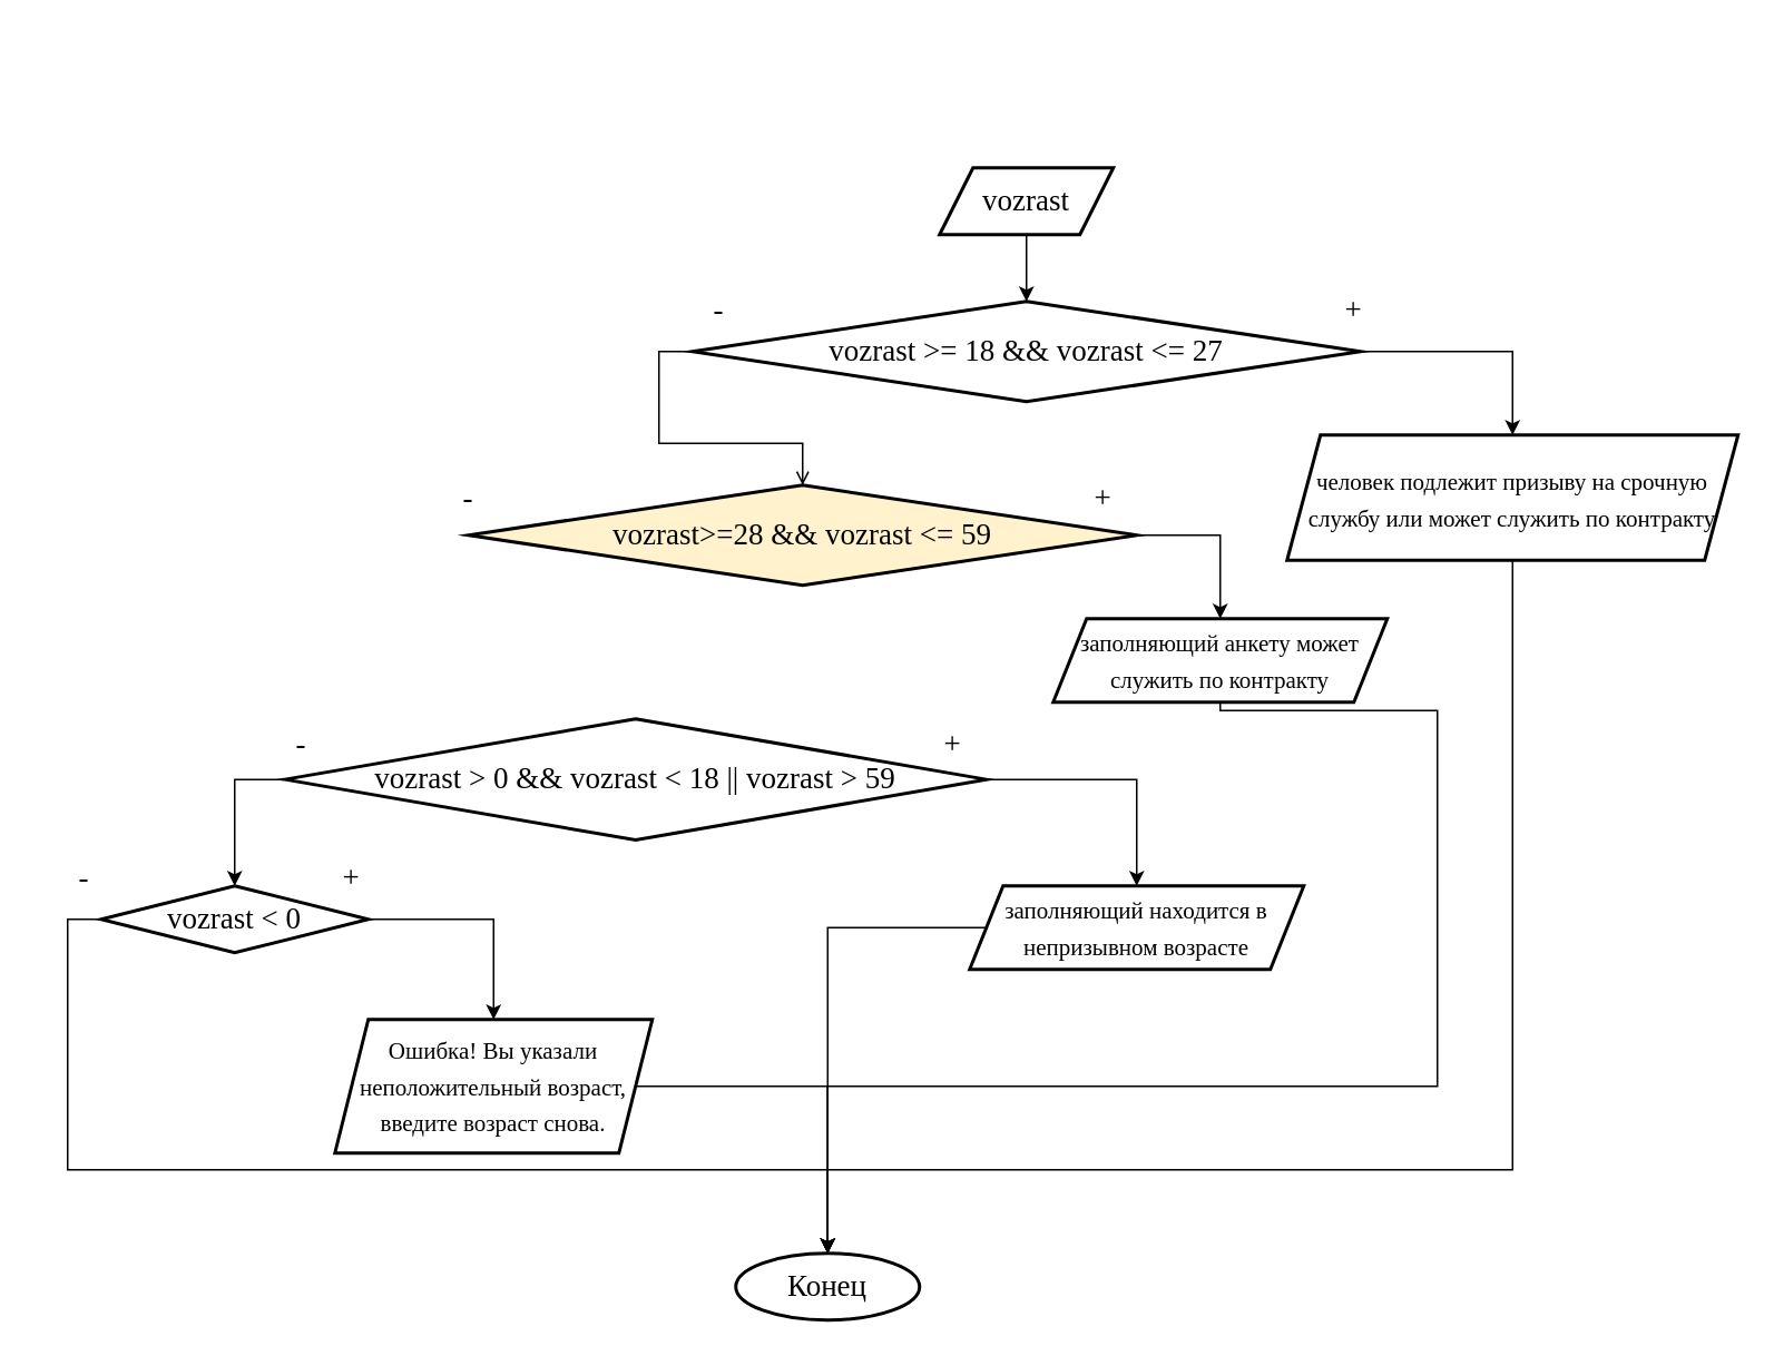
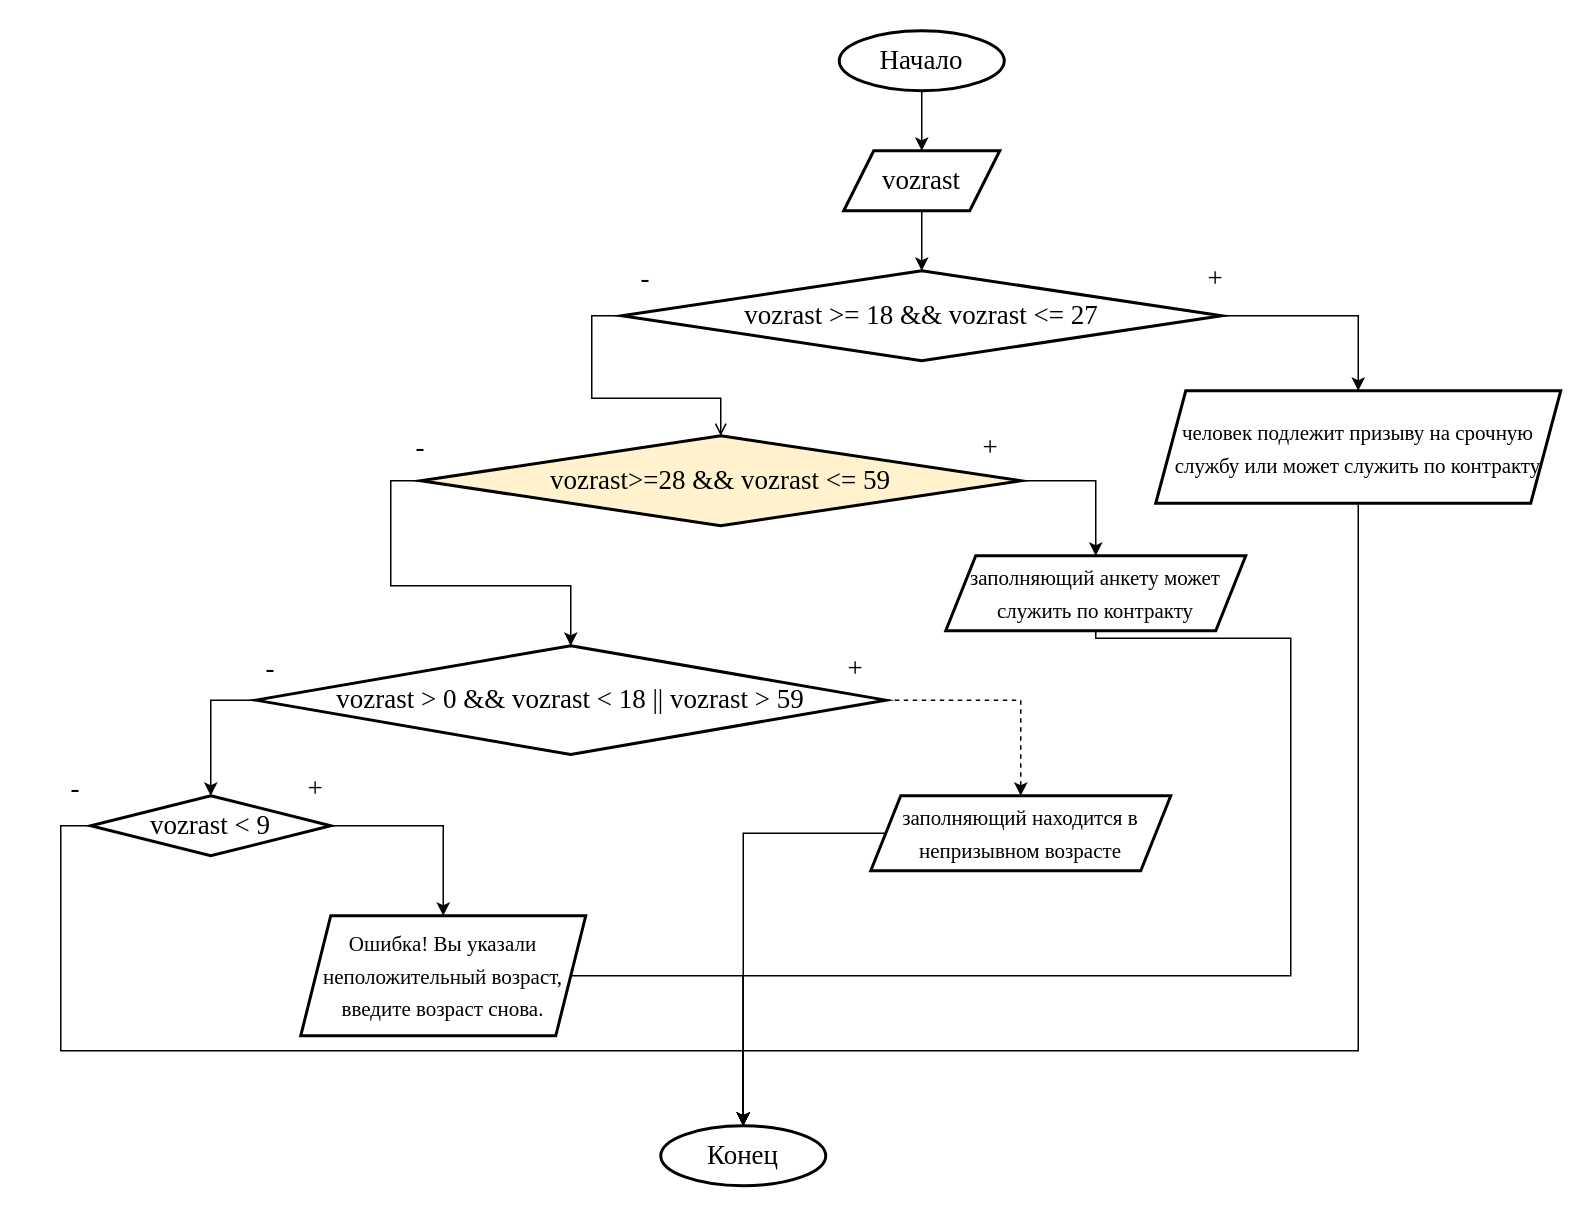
  <mxCell id="0" />
  <mxCell id="1" parent="0" />
+ <mxCell id="2" value="" style="edgeStyle=orthogonalEdgeStyle;rounded=0;orthogonalLoop=1;jettySize=auto;html=1;entryX=0.5;entryY=0;entryDx=0;entryDy=0;" edge="1" parent="1" source="3" target="6"><mxGeometry relative="1" as="geometry"><mxPoint x="614" y="90" as="targetPoint" /></mxGeometry></mxCell>
+ <mxCell id="3" value="&lt;font face=&quot;Times New Roman&quot; style=&quot;font-size: 18px;&quot;&gt;Начало&lt;/font&gt;" style="strokeWidth=2;html=1;shape=mxgraph.flowchart.start_1;whiteSpace=wrap;" vertex="1" parent="1"><mxGeometry x="559" y="20" width="110" height="40" as="geometry" /></mxCell>
  <mxCell id="4" value="&lt;font face=&quot;Times New Roman&quot; style=&quot;font-size: 18px;&quot;&gt;Конец&lt;/font&gt;" style="strokeWidth=2;html=1;shape=mxgraph.flowchart.start_1;whiteSpace=wrap;" vertex="1" parent="1"><mxGeometry x="440" y="750" width="110" height="40" as="geometry" /></mxCell>
  <mxCell id="5" value="" style="edgeStyle=orthogonalEdgeStyle;rounded=0;orthogonalLoop=1;jettySize=auto;html=1;" edge="1" parent="1" source="6" target="9"><mxGeometry relative="1" as="geometry" /></mxCell>
  <mxCell id="6" value="vozrast" style="shape=parallelogram;perimeter=parallelogramPerimeter;whiteSpace=wrap;html=1;fixedSize=1;fontSize=18;fontFamily=Times New Roman;strokeWidth=2;" vertex="1" parent="1"><mxGeometry x="562" y="100" width="104" height="40" as="geometry" /></mxCell>
  <mxCell id="7" value="" style="edgeStyle=orthogonalEdgeStyle;rounded=0;orthogonalLoop=1;jettySize=auto;html=1;exitX=1;exitY=0.5;exitDx=0;exitDy=0;" edge="1" parent="1" source="9" target="12"><mxGeometry relative="1" as="geometry" /></mxCell>
  <mxCell id="8" value="" style="edgeStyle=orthogonalEdgeStyle;rounded=0;orthogonalLoop=1;jettySize=auto;html=1;exitX=0;exitY=0.5;exitDx=0;exitDy=0;endArrow=open;" edge="1" parent="1" source="9" target="15"><mxGeometry relative="1" as="geometry" /></mxCell>
  <mxCell id="9" value="vozrast &amp;gt;= 18 &amp;amp;&amp;amp; vozrast &amp;lt;= 27" style="rhombus;whiteSpace=wrap;html=1;fontSize=18;fontFamily=Times New Roman;strokeWidth=2;" vertex="1" parent="1"><mxGeometry x="414" y="180" width="400" height="60" as="geometry" /></mxCell>
  <mxCell id="10" value="&lt;font style=&quot;font-size: 18px;&quot; face=&quot;Times New Roman&quot;&gt;+&lt;/font&gt;" style="text;html=1;strokeColor=none;fillColor=none;align=center;verticalAlign=middle;whiteSpace=wrap;rounded=0;" vertex="1" parent="1"><mxGeometry x="780" y="170" width="60" height="30" as="geometry" /></mxCell>
  <mxCell id="11" value="&lt;font style=&quot;font-size: 18px;&quot; face=&quot;Times New Roman&quot;&gt;-&lt;br&gt;&lt;/font&gt;" style="text;html=1;strokeColor=none;fillColor=none;align=center;verticalAlign=middle;whiteSpace=wrap;rounded=0;" vertex="1" parent="1"><mxGeometry x="400" y="170" width="60" height="30" as="geometry" /></mxCell>
  <mxCell id="12" value="&lt;font style=&quot;font-size: 14px;&quot;&gt;человек подлежит призыву на срочную службу или может служить по контракту&lt;/font&gt;" style="shape=parallelogram;perimeter=parallelogramPerimeter;whiteSpace=wrap;html=1;fixedSize=1;fontSize=18;fontFamily=Times New Roman;strokeWidth=2;" vertex="1" parent="1"><mxGeometry x="770" y="260" width="270" height="75" as="geometry" /></mxCell>
  <mxCell id="13" style="edgeStyle=orthogonalEdgeStyle;rounded=0;orthogonalLoop=1;jettySize=auto;html=1;entryX=0.5;entryY=0;entryDx=0;entryDy=0;exitX=1;exitY=0.5;exitDx=0;exitDy=0;" edge="1" parent="1" source="15" target="18"><mxGeometry relative="1" as="geometry" /></mxCell>
+ <mxCell id="14" value="" style="edgeStyle=orthogonalEdgeStyle;rounded=0;orthogonalLoop=1;jettySize=auto;html=1;exitX=0;exitY=0.5;exitDx=0;exitDy=0;" edge="1" parent="1" source="15" target="21"><mxGeometry relative="1" as="geometry" /></mxCell>
  <mxCell id="15" value="vozrast&amp;gt;=28 &amp;amp;&amp;amp; vozrast &amp;lt;= 59" style="rhombus;whiteSpace=wrap;html=1;fontSize=18;fontFamily=Times New Roman;strokeWidth=2;fillColor=#fff2cc;" vertex="1" parent="1"><mxGeometry x="280" y="290" width="400" height="60" as="geometry" /></mxCell>
  <mxCell id="16" value="&lt;font style=&quot;font-size: 18px;&quot; face=&quot;Times New Roman&quot;&gt;+&lt;/font&gt;" style="text;html=1;strokeColor=none;fillColor=none;align=center;verticalAlign=middle;whiteSpace=wrap;rounded=0;" vertex="1" parent="1"><mxGeometry x="630" y="282.5" width="60" height="30" as="geometry" /></mxCell>
  <mxCell id="17" value="&lt;font style=&quot;font-size: 18px;&quot; face=&quot;Times New Roman&quot;&gt;-&lt;br&gt;&lt;/font&gt;" style="text;html=1;strokeColor=none;fillColor=none;align=center;verticalAlign=middle;whiteSpace=wrap;rounded=0;" vertex="1" parent="1"><mxGeometry x="250" y="282.5" width="60" height="30" as="geometry" /></mxCell>
  <mxCell id="18" value="&lt;font style=&quot;font-size: 14px;&quot;&gt;заполняющий анкету может служить по контракту&lt;/font&gt;" style="shape=parallelogram;perimeter=parallelogramPerimeter;whiteSpace=wrap;html=1;fixedSize=1;fontSize=18;fontFamily=Times New Roman;strokeWidth=2;" vertex="1" parent="1"><mxGeometry x="630" y="370" width="200" height="50" as="geometry" /></mxCell>
- <mxCell id="19" style="edgeStyle=orthogonalEdgeStyle;rounded=0;orthogonalLoop=1;jettySize=auto;html=1;entryX=0.5;entryY=0;entryDx=0;entryDy=0;exitX=1;exitY=0.5;exitDx=0;exitDy=0;" edge="1" parent="1" source="21" target="24"><mxGeometry relative="1" as="geometry" /></mxCell>
+ <mxCell id="19" style="edgeStyle=orthogonalEdgeStyle;rounded=0;orthogonalLoop=1;jettySize=auto;html=1;entryX=0.5;entryY=0;entryDx=0;entryDy=0;exitX=1;exitY=0.5;exitDx=0;exitDy=0;dashed=1;" edge="1" parent="1" source="21" target="24"><mxGeometry relative="1" as="geometry" /></mxCell>
  <mxCell id="20" value="" style="edgeStyle=orthogonalEdgeStyle;rounded=0;orthogonalLoop=1;jettySize=auto;html=1;exitX=0;exitY=0.5;exitDx=0;exitDy=0;" edge="1" parent="1" source="21" target="26"><mxGeometry relative="1" as="geometry" /></mxCell>
  <mxCell id="21" value="vozrast &amp;gt; 0 &amp;amp;&amp;amp; vozrast &amp;lt; 18 || vozrast &amp;gt; 59" style="rhombus;whiteSpace=wrap;html=1;fontSize=18;fontFamily=Times New Roman;strokeWidth=2;" vertex="1" parent="1"><mxGeometry x="170" y="430" width="420" height="72.5" as="geometry" /></mxCell>
  <mxCell id="22" value="&lt;font style=&quot;font-size: 18px;&quot; face=&quot;Times New Roman&quot;&gt;+&lt;/font&gt;" style="text;html=1;strokeColor=none;fillColor=none;align=center;verticalAlign=middle;whiteSpace=wrap;rounded=0;" vertex="1" parent="1"><mxGeometry x="540" y="430" width="60" height="30" as="geometry" /></mxCell>
  <mxCell id="23" value="&lt;font style=&quot;font-size: 18px;&quot; face=&quot;Times New Roman&quot;&gt;-&lt;br&gt;&lt;/font&gt;" style="text;html=1;strokeColor=none;fillColor=none;align=center;verticalAlign=middle;whiteSpace=wrap;rounded=0;" vertex="1" parent="1"><mxGeometry x="150" y="430" width="60" height="30" as="geometry" /></mxCell>
  <mxCell id="24" value="&lt;font style=&quot;font-size: 14px;&quot;&gt;заполняющий находится в непризывном возрасте&lt;/font&gt;" style="shape=parallelogram;perimeter=parallelogramPerimeter;whiteSpace=wrap;html=1;fixedSize=1;fontSize=18;fontFamily=Times New Roman;strokeWidth=2;" vertex="1" parent="1"><mxGeometry x="580" y="530" width="200" height="50" as="geometry" /></mxCell>
  <mxCell id="25" style="edgeStyle=orthogonalEdgeStyle;rounded=0;orthogonalLoop=1;jettySize=auto;html=1;entryX=0.5;entryY=0;entryDx=0;entryDy=0;exitX=1;exitY=0.5;exitDx=0;exitDy=0;" edge="1" parent="1" source="26" target="27"><mxGeometry relative="1" as="geometry" /></mxCell>
- <mxCell id="26" value="vozrast &amp;lt; 0" style="rhombus;whiteSpace=wrap;html=1;fontSize=18;fontFamily=Times New Roman;strokeWidth=2;" vertex="1" parent="1"><mxGeometry x="60" y="530" width="160" height="40" as="geometry" /></mxCell>
+ <mxCell id="26" value="vozrast &amp;lt; 9" style="rhombus;whiteSpace=wrap;html=1;fontSize=18;fontFamily=Times New Roman;strokeWidth=2;" vertex="1" parent="1"><mxGeometry x="60" y="530" width="160" height="40" as="geometry" /></mxCell>
  <mxCell id="27" value="&lt;font style=&quot;font-size: 14px;&quot;&gt;Ошибка! Вы указали неположительный возраст, введите возраст снова.&lt;/font&gt;" style="shape=parallelogram;perimeter=parallelogramPerimeter;whiteSpace=wrap;html=1;fixedSize=1;fontSize=18;fontFamily=Times New Roman;strokeWidth=2;" vertex="1" parent="1"><mxGeometry y="610" width="190" height="80" as="geometry" x="200" /></mxCell>
  <mxCell id="28" value="&lt;font style=&quot;font-size: 18px;&quot; face=&quot;Times New Roman&quot;&gt;+&lt;/font&gt;" style="text;html=1;strokeColor=none;fillColor=none;align=center;verticalAlign=middle;whiteSpace=wrap;rounded=0;" vertex="1" parent="1"><mxGeometry x="180" y="510" width="60" height="30" as="geometry" /></mxCell>
  <mxCell id="29" value="&lt;font style=&quot;font-size: 18px;&quot; face=&quot;Times New Roman&quot;&gt;-&lt;br&gt;&lt;/font&gt;" style="text;html=1;strokeColor=none;fillColor=none;align=center;verticalAlign=middle;whiteSpace=wrap;rounded=0;" vertex="1" parent="1"><mxGeometry x="20" y="510" width="60" height="30" as="geometry" /></mxCell>
  <mxCell id="30" style="edgeStyle=orthogonalEdgeStyle;rounded=0;orthogonalLoop=1;jettySize=auto;html=1;entryX=0.5;entryY=0;entryDx=0;entryDy=0;entryPerimeter=0;exitX=0;exitY=0.5;exitDx=0;exitDy=0;" edge="1" parent="1" source="26" target="4"><mxGeometry relative="1" as="geometry"><Array as="points"><mxPoint x="40" y="550" /><mxPoint x="40" y="700" /><mxPoint x="495" y="700" /></Array></mxGeometry></mxCell>
  <mxCell id="31" style="edgeStyle=orthogonalEdgeStyle;rounded=0;orthogonalLoop=1;jettySize=auto;html=1;entryX=0.5;entryY=0;entryDx=0;entryDy=0;entryPerimeter=0;" edge="1" parent="1" source="27" target="4"><mxGeometry relative="1" as="geometry"><Array as="points"><mxPoint x="495" y="650" /></Array></mxGeometry></mxCell>
  <mxCell id="32" style="edgeStyle=orthogonalEdgeStyle;rounded=0;orthogonalLoop=1;jettySize=auto;html=1;entryX=0.5;entryY=0;entryDx=0;entryDy=0;entryPerimeter=0;" edge="1" parent="1" source="24" target="4"><mxGeometry relative="1" as="geometry" /></mxCell>
  <mxCell id="33" style="edgeStyle=orthogonalEdgeStyle;rounded=0;orthogonalLoop=1;jettySize=auto;html=1;entryX=0.5;entryY=0;entryDx=0;entryDy=0;entryPerimeter=0;" edge="1" parent="1" source="18" target="4"><mxGeometry relative="1" as="geometry"><Array as="points"><mxPoint x="860" y="425" /><mxPoint x="860" y="650" /><mxPoint x="495" y="650" /></Array></mxGeometry></mxCell>
  <mxCell id="34" style="edgeStyle=orthogonalEdgeStyle;rounded=0;orthogonalLoop=1;jettySize=auto;html=1;entryX=0.5;entryY=0;entryDx=0;entryDy=0;entryPerimeter=0;" edge="1" parent="1" source="12" target="4"><mxGeometry relative="1" as="geometry"><Array as="points"><mxPoint x="905" y="700" /><mxPoint x="495" y="700" /></Array></mxGeometry></mxCell>
